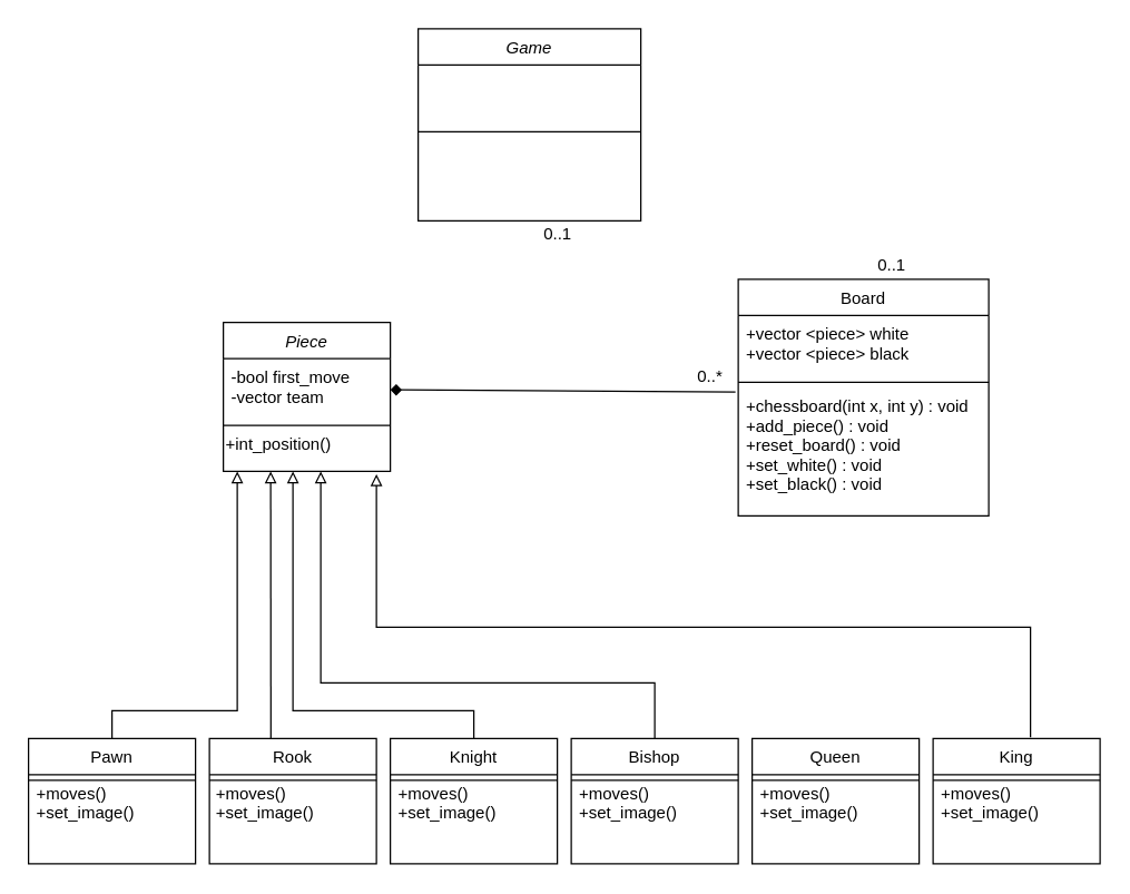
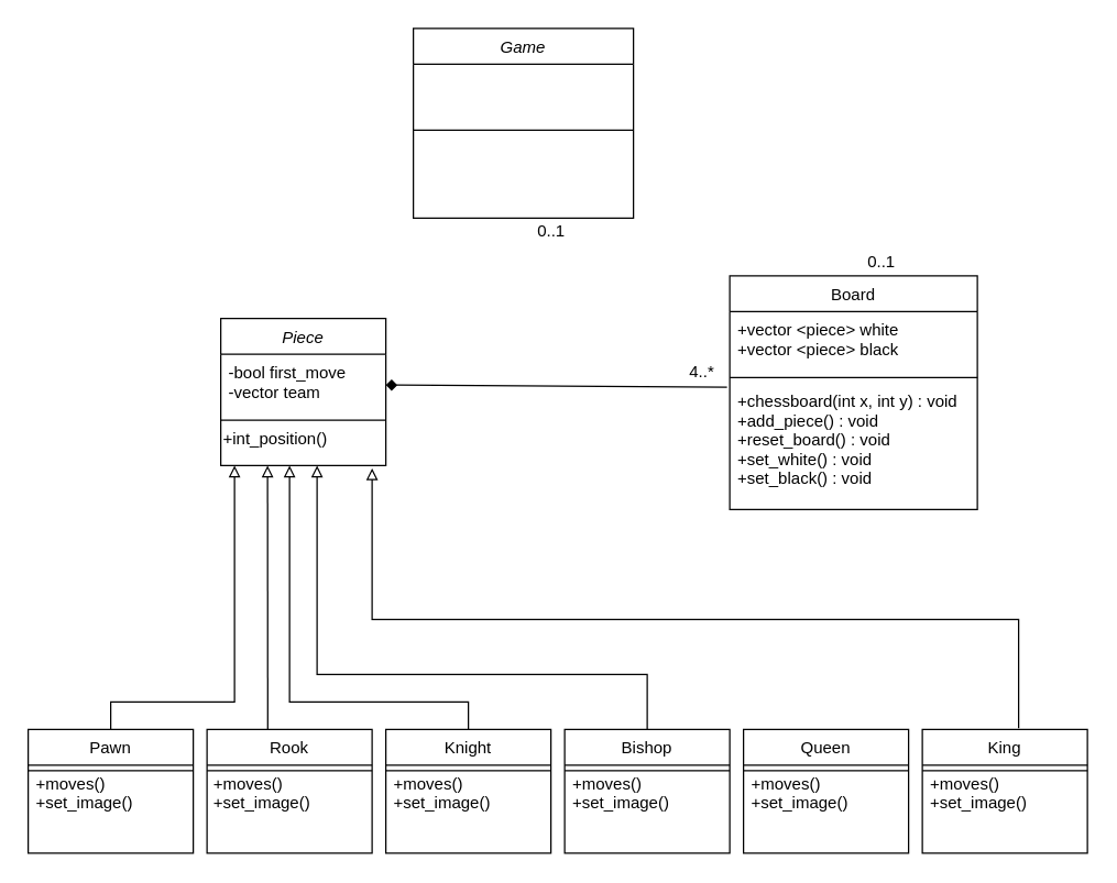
  <mxCell id="0" />
  <mxCell id="1" parent="0" />
  <mxCell id="2" value="Game" style="swimlane;fontStyle=2;align=center;verticalAlign=top;childLayout=stackLayout;horizontal=1;startSize=26;horizontalStack=0;resizeParent=1;resizeLast=0;collapsible=1;marginBottom=0;rounded=0;shadow=0;strokeWidth=1;" parent="1" vertex="1"><mxGeometry x="300" y="20" width="160" height="138" as="geometry"><mxRectangle x="230" y="140" width="160" height="26" as="alternateBounds" /></mxGeometry></mxCell>
  <mxCell id="3" value="&#10;&#10;" style="text;align=left;verticalAlign=top;spacingLeft=4;spacingRight=4;overflow=hidden;rotatable=0;points=[[0,0.5],[1,0.5]];portConstraint=eastwest;rounded=0;shadow=0;html=0;" parent="2" vertex="1"><mxGeometry y="26" width="160" height="44" as="geometry" /></mxCell>
  <mxCell id="4" value="" style="line;html=1;strokeWidth=1;align=left;verticalAlign=middle;spacingTop=-1;spacingLeft=3;spacingRight=3;rotatable=0;labelPosition=right;points=[];portConstraint=eastwest;" parent="2" vertex="1"><mxGeometry y="70" width="160" height="8" as="geometry" /></mxCell>
  <mxCell id="5" value="+moves()&#10;+set_image()&#10;&#10;&#10;" style="text;align=left;verticalAlign=top;spacingLeft=4;spacingRight=4;overflow=hidden;rotatable=0;points=[[0,0.5],[1,0.5]];portConstraint=eastwest;" parent="1" vertex="1"><mxGeometry x="20" y="556" width="120" height="44" as="geometry" /></mxCell>
  <mxCell id="6" value="+moves()&#10;+set_image()&#10;&#10;&#10;" style="text;align=left;verticalAlign=top;spacingLeft=4;spacingRight=4;overflow=hidden;rotatable=0;points=[[0,0.5],[1,0.5]];portConstraint=eastwest;" parent="1" vertex="1"><mxGeometry x="149" y="556" width="120" height="44" as="geometry" /></mxCell>
  <mxCell id="7" value="+moves()&#10;+set_image()&#10;&#10;&#10;" style="text;align=left;verticalAlign=top;spacingLeft=4;spacingRight=4;overflow=hidden;rotatable=0;points=[[0,0.5],[1,0.5]];portConstraint=eastwest;" parent="1" vertex="1"><mxGeometry x="280" y="556" width="120" height="44" as="geometry" /></mxCell>
  <mxCell id="8" value="+moves()&#10;+set_image()&#10;&#10;&#10;" style="text;align=left;verticalAlign=top;spacingLeft=4;spacingRight=4;overflow=hidden;rotatable=0;points=[[0,0.5],[1,0.5]];portConstraint=eastwest;" parent="1" vertex="1"><mxGeometry x="410" y="556" width="120" height="44" as="geometry" /></mxCell>
  <mxCell id="9" value="+moves()&#10;+set_image()&#10;&#10;&#10;" style="text;align=left;verticalAlign=top;spacingLeft=4;spacingRight=4;overflow=hidden;rotatable=0;points=[[0,0.5],[1,0.5]];portConstraint=eastwest;" parent="1" vertex="1"><mxGeometry x="540" y="556" width="120" height="44" as="geometry" /></mxCell>
  <mxCell id="10" value="+moves()&#10;+set_image()&#10;&#10;&#10;" style="text;align=left;verticalAlign=top;spacingLeft=4;spacingRight=4;overflow=hidden;rotatable=0;points=[[0,0.5],[1,0.5]];portConstraint=eastwest;" parent="1" vertex="1"><mxGeometry x="670" y="556" width="120" height="44" as="geometry" /></mxCell>
  <mxCell id="11" value="Queen" style="swimlane;fontStyle=0;align=center;verticalAlign=top;childLayout=stackLayout;horizontal=1;startSize=26;horizontalStack=0;resizeParent=1;resizeLast=0;collapsible=1;marginBottom=0;rounded=0;shadow=0;strokeWidth=1;" parent="1" vertex="1"><mxGeometry x="540" y="530" width="120" height="90" as="geometry"><mxRectangle x="340" y="380" width="170" height="26" as="alternateBounds" /></mxGeometry></mxCell>
  <mxCell id="12" value="" style="line;html=1;strokeWidth=1;align=left;verticalAlign=middle;spacingTop=-1;spacingLeft=3;spacingRight=3;rotatable=0;labelPosition=right;points=[];portConstraint=eastwest;" parent="11" vertex="1"><mxGeometry y="26" width="120" height="8" as="geometry" /></mxCell>
  <mxCell id="13" value="Bishop" style="swimlane;fontStyle=0;align=center;verticalAlign=top;childLayout=stackLayout;horizontal=1;startSize=26;horizontalStack=0;resizeParent=1;resizeLast=0;collapsible=1;marginBottom=0;rounded=0;shadow=0;strokeWidth=1;" parent="1" vertex="1"><mxGeometry x="410" y="530" width="120" height="90" as="geometry"><mxRectangle x="340" y="380" width="170" height="26" as="alternateBounds" /></mxGeometry></mxCell>
  <mxCell id="14" value="" style="line;html=1;strokeWidth=1;align=left;verticalAlign=middle;spacingTop=-1;spacingLeft=3;spacingRight=3;rotatable=0;labelPosition=right;points=[];portConstraint=eastwest;" parent="13" vertex="1"><mxGeometry y="26" width="120" height="8" as="geometry" /></mxCell>
  <mxCell id="15" value="Knight" style="swimlane;fontStyle=0;align=center;verticalAlign=top;childLayout=stackLayout;horizontal=1;startSize=26;horizontalStack=0;resizeParent=1;resizeLast=0;collapsible=1;marginBottom=0;rounded=0;shadow=0;strokeWidth=1;" parent="1" vertex="1"><mxGeometry x="280" y="530" width="120" height="90" as="geometry"><mxRectangle x="340" y="380" width="170" height="26" as="alternateBounds" /></mxGeometry></mxCell>
  <mxCell id="16" value="" style="line;html=1;strokeWidth=1;align=left;verticalAlign=middle;spacingTop=-1;spacingLeft=3;spacingRight=3;rotatable=0;labelPosition=right;points=[];portConstraint=eastwest;" parent="15" vertex="1"><mxGeometry y="26" width="120" height="8" as="geometry" /></mxCell>
  <mxCell id="17" value="Rook" style="swimlane;fontStyle=0;align=center;verticalAlign=top;childLayout=stackLayout;horizontal=1;startSize=26;horizontalStack=0;resizeParent=1;resizeLast=0;collapsible=1;marginBottom=0;rounded=0;shadow=0;strokeWidth=1;" parent="1" vertex="1"><mxGeometry x="150" y="530" width="120" height="90" as="geometry"><mxRectangle x="340" y="380" width="170" height="26" as="alternateBounds" /></mxGeometry></mxCell>
  <mxCell id="18" value="" style="line;html=1;strokeWidth=1;align=left;verticalAlign=middle;spacingTop=-1;spacingLeft=3;spacingRight=3;rotatable=0;labelPosition=right;points=[];portConstraint=eastwest;" parent="17" vertex="1"><mxGeometry y="26" width="120" height="8" as="geometry" /></mxCell>
  <mxCell id="19" value="Pawn" style="swimlane;fontStyle=0;align=center;verticalAlign=top;childLayout=stackLayout;horizontal=1;startSize=26;horizontalStack=0;resizeParent=1;resizeLast=0;collapsible=1;marginBottom=0;rounded=0;shadow=0;strokeWidth=1;" parent="1" vertex="1"><mxGeometry x="20" y="530" width="120" height="90" as="geometry"><mxRectangle x="340" y="380" width="170" height="26" as="alternateBounds" /></mxGeometry></mxCell>
  <mxCell id="20" value="" style="line;html=1;strokeWidth=1;align=left;verticalAlign=middle;spacingTop=-1;spacingLeft=3;spacingRight=3;rotatable=0;labelPosition=right;points=[];portConstraint=eastwest;" parent="19" vertex="1"><mxGeometry y="26" width="120" height="8" as="geometry" /></mxCell>
  <mxCell id="21" value="King" style="swimlane;fontStyle=0;align=center;verticalAlign=top;childLayout=stackLayout;horizontal=1;startSize=26;horizontalStack=0;resizeParent=1;resizeLast=0;collapsible=1;marginBottom=0;rounded=0;shadow=0;strokeWidth=1;" parent="1" vertex="1"><mxGeometry x="670" y="530" width="120" height="90" as="geometry"><mxRectangle x="340" y="380" width="170" height="26" as="alternateBounds" /></mxGeometry></mxCell>
  <mxCell id="22" value="" style="line;html=1;strokeWidth=1;align=left;verticalAlign=middle;spacingTop=-1;spacingLeft=3;spacingRight=3;rotatable=0;labelPosition=right;points=[];portConstraint=eastwest;" parent="21" vertex="1"><mxGeometry y="26" width="120" height="8" as="geometry" /></mxCell>
  <mxCell id="23" value="Board" style="swimlane;fontStyle=0;align=center;verticalAlign=top;childLayout=stackLayout;horizontal=1;startSize=26;horizontalStack=0;resizeParent=1;resizeLast=0;collapsible=1;marginBottom=0;rounded=0;shadow=0;strokeWidth=1;" parent="1" vertex="1"><mxGeometry x="530" y="200" width="180" height="170" as="geometry"><mxRectangle x="130" y="380" width="160" height="26" as="alternateBounds" /></mxGeometry></mxCell>
  <mxCell id="24" value="+vector &lt;piece&gt; white&#10;+vector &lt;piece&gt; black&#10;" style="text;align=left;verticalAlign=top;spacingLeft=4;spacingRight=4;overflow=hidden;rotatable=0;points=[[0,0.5],[1,0.5]];portConstraint=eastwest;rounded=0;shadow=0;html=0;" parent="23" vertex="1"><mxGeometry y="26" width="180" height="44" as="geometry" /></mxCell>
  <mxCell id="25" value="" style="line;html=1;strokeWidth=1;align=left;verticalAlign=middle;spacingTop=-1;spacingLeft=3;spacingRight=3;rotatable=0;labelPosition=right;points=[];portConstraint=eastwest;" parent="23" vertex="1"><mxGeometry y="70" width="180" height="8" as="geometry" /></mxCell>
  <mxCell id="26" value="+chessboard(int x, int y) : void&#10;+add_piece() : void&#10;+reset_board() : void&#10;+set_white() : void&#10;+set_black() : void&#10;&#10;" style="text;align=left;verticalAlign=top;spacingLeft=4;spacingRight=4;overflow=hidden;rotatable=0;points=[[0,0.5],[1,0.5]];portConstraint=eastwest;fontStyle=0" parent="23" vertex="1"><mxGeometry y="78" width="180" height="82" as="geometry" /></mxCell>
  <mxCell id="27" value="Piece" style="swimlane;fontStyle=2;align=center;verticalAlign=top;childLayout=stackLayout;horizontal=1;startSize=26;horizontalStack=0;resizeParent=1;resizeLast=0;collapsible=1;marginBottom=0;rounded=0;shadow=0;strokeWidth=1;" parent="1" vertex="1"><mxGeometry x="160" y="231" width="120" height="107" as="geometry"><mxRectangle x="230" y="140" width="160" height="26" as="alternateBounds" /></mxGeometry></mxCell>
  <mxCell id="28" value="-bool first_move&#10;-vector team&#10;" style="text;align=left;verticalAlign=top;spacingLeft=4;spacingRight=4;overflow=hidden;rotatable=0;points=[[0,0.5],[1,0.5]];portConstraint=eastwest;rounded=0;shadow=0;html=0;" parent="27" vertex="1"><mxGeometry y="26" width="120" height="44" as="geometry" /></mxCell>
  <mxCell id="29" value="" style="line;html=1;strokeWidth=1;align=left;verticalAlign=middle;spacingTop=-1;spacingLeft=3;spacingRight=3;rotatable=0;labelPosition=right;points=[];portConstraint=eastwest;" parent="27" vertex="1"><mxGeometry y="70" width="120" height="8" as="geometry" /></mxCell>
  <mxCell id="30" value="+int_position() " style="text;html=1;align=left;verticalAlign=middle;resizable=0;points=[];autosize=1;" parent="27" vertex="1"><mxGeometry y="78" width="120" height="20" as="geometry" /></mxCell>
  <mxCell id="31" value="" style="endArrow=none;html=1;entryX=-0.011;entryY=0.037;entryDx=0;entryDy=0;rounded=0;entryPerimeter=0;startArrow=diamond;startFill=1;" parent="1" source="28" target="26" edge="1"><mxGeometry width="50" height="50" relative="1" as="geometry"><mxPoint x="400" y="330" as="sourcePoint" /><mxPoint x="450" y="280" as="targetPoint" /><Array as="points" /></mxGeometry></mxCell>
- <mxCell id="32" value="0..*" style="text;html=1;strokeColor=none;fillColor=none;align=center;verticalAlign=middle;whiteSpace=wrap;rounded=0;" parent="1" vertex="1"><mxGeometry x="480" y="260" width="60" height="20" as="geometry" /></mxCell>
+ <mxCell id="32" value="4..*" style="text;html=1;strokeColor=none;fillColor=none;align=center;verticalAlign=middle;whiteSpace=wrap;rounded=0;" parent="1" vertex="1"><mxGeometry x="480" y="260" width="60" height="20" as="geometry" /></mxCell>
  <mxCell id="33" value="" style="endArrow=block;html=1;exitX=0.5;exitY=0;exitDx=0;exitDy=0;rounded=0;endFill=0;" parent="1" source="19" edge="1"><mxGeometry width="50" height="50" relative="1" as="geometry"><mxPoint x="80" y="510" as="sourcePoint" /><mxPoint x="170" y="338" as="targetPoint" /><Array as="points"><mxPoint x="80" y="510" /><mxPoint x="170" y="510" /></Array></mxGeometry></mxCell>
  <mxCell id="34" value="" style="endArrow=block;html=1;exitX=0.368;exitY=0;exitDx=0;exitDy=0;rounded=0;exitPerimeter=0;endFill=0;" parent="1" edge="1"><mxGeometry width="50" height="50" relative="1" as="geometry"><mxPoint x="194.16" y="530" as="sourcePoint" /><mxPoint x="194" y="338" as="targetPoint" /><Array as="points" /></mxGeometry></mxCell>
  <mxCell id="35" value="" style="endArrow=block;html=1;exitX=0.5;exitY=0;exitDx=0;exitDy=0;rounded=0;endFill=0;" parent="1" edge="1"><mxGeometry width="50" height="50" relative="1" as="geometry"><mxPoint x="340" y="530" as="sourcePoint" /><mxPoint x="210" y="338" as="targetPoint" /><Array as="points"><mxPoint x="340" y="510" /><mxPoint x="210" y="510" /></Array></mxGeometry></mxCell>
  <mxCell id="36" value="" style="endArrow=block;html=1;rounded=0;exitX=0.5;exitY=0;exitDx=0;exitDy=0;endFill=0;" parent="1" source="13" edge="1"><mxGeometry width="50" height="50" relative="1" as="geometry"><mxPoint x="400" y="330" as="sourcePoint" /><mxPoint x="230" y="338" as="targetPoint" /><Array as="points"><mxPoint x="470" y="490" /><mxPoint x="230" y="490" /></Array></mxGeometry></mxCell>
  <mxCell id="37" value="" style="endArrow=block;html=1;rounded=0;endFill=0;" parent="1" edge="1"><mxGeometry width="50" height="50" relative="1" as="geometry"><mxPoint x="740" y="529" as="sourcePoint" /><mxPoint x="270" y="340" as="targetPoint" /><Array as="points"><mxPoint x="740" y="450" /><mxPoint x="270" y="450" /></Array></mxGeometry></mxCell>
  <mxCell id="38" value="0..1" style="text;html=1;align=center;verticalAlign=middle;resizable=0;points=[];autosize=1;" vertex="1" parent="1"><mxGeometry x="380" y="158" width="40" height="20" as="geometry" /></mxCell>
  <mxCell id="39" value="0..1" style="text;html=1;align=center;verticalAlign=middle;resizable=0;points=[];autosize=1;" vertex="1" parent="1"><mxGeometry x="620" y="180" width="40" height="20" as="geometry" /></mxCell>
